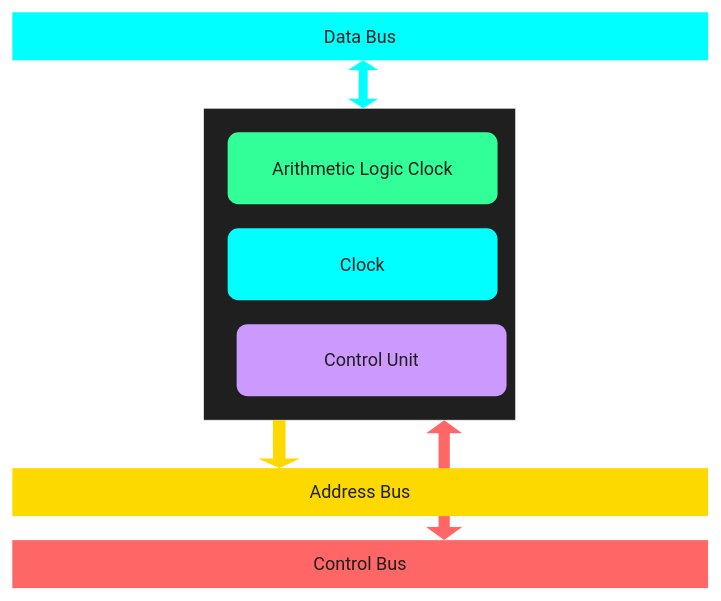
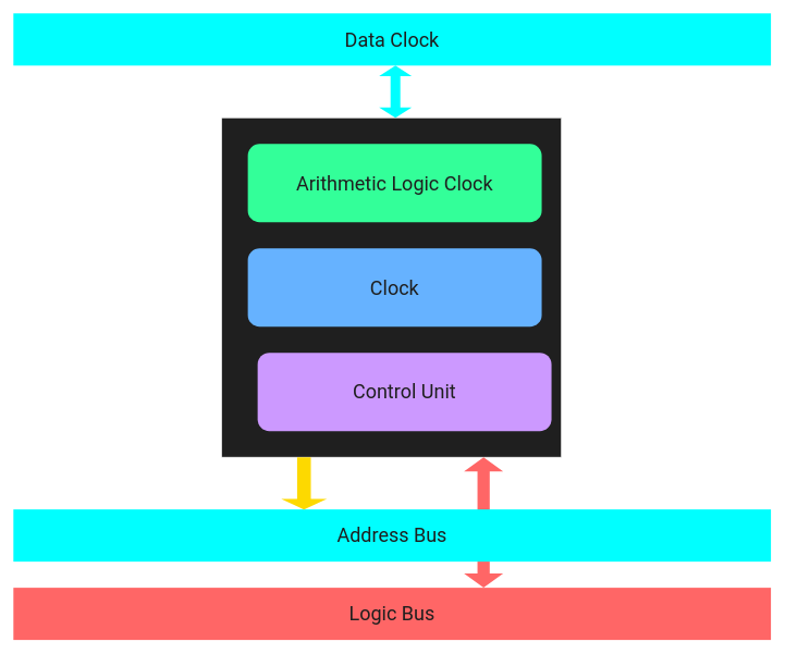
  <mxCell id="0" />
  <mxCell id="1" parent="0" />
  <mxCell id="2" value="" style="rounded=0;whiteSpace=wrap;html=1;fontSize=20;fontColor=#F1F1F1;strokeColor=#F1F1F1;fillColor=#1F1F1F;" parent="1" vertex="1"><mxGeometry x="339" width="520" height="520" as="geometry" y="180" /></mxCell>
  <mxCell id="3" value="&lt;font style=&quot;font-size: 30px;&quot;&gt;Arithmetic Logic Clock&lt;/font&gt;" style="rounded=1;whiteSpace=wrap;html=1;fontFamily=Roboto;fontSource=https%3A%2F%2Ffonts.googleapis.com%2Fcss%3Ffamily%3DRoboto;fontSize=30;fontColor=#1F1F1F;fillColor=#33FF99;strokeColor=none;" parent="1" vertex="1"><mxGeometry x="379" y="220" width="450" height="120" as="geometry" /></mxCell>
- <mxCell id="4" value="Clock" style="rounded=1;whiteSpace=wrap;html=1;fontSize=30;fontFamily=Roboto;fontSource=https%3A%2F%2Ffonts.googleapis.com%2Fcss%3Ffamily%3DRoboto;fontColor=#1F1F1F;fillColor=#00ffff;strokeColor=none;" parent="1" vertex="1"><mxGeometry x="379" y="380" width="450" height="120" as="geometry" /></mxCell>
+ <mxCell id="4" value="Clock" style="rounded=1;whiteSpace=wrap;html=1;fontSize=30;fontFamily=Roboto;fontSource=https%3A%2F%2Ffonts.googleapis.com%2Fcss%3Ffamily%3DRoboto;fontColor=#1F1F1F;fillColor=#66B2FF;strokeColor=none;" parent="1" vertex="1"><mxGeometry x="379" y="380" width="450" height="120" as="geometry" /></mxCell>
  <mxCell id="5" value="Control Unit" style="rounded=1;whiteSpace=wrap;html=1;fontFamily=Roboto;fontSource=https%3A%2F%2Ffonts.googleapis.com%2Fcss%3Ffamily%3DRoboto;fontSize=30;fontColor=#1F1F1F;fillColor=#CC99FF;strokeColor=none;" parent="1" vertex="1"><mxGeometry x="394" y="540" width="450" height="120" as="geometry" /></mxCell>
  <mxCell id="6" value="" style="shape=doubleArrow;direction=south;whiteSpace=wrap;html=1;fontSize=20;fontColor=#F1F1F1;strokeColor=none;fillColor=#FF6666;arrowWidth=0.312;arrowSize=0.109;" parent="1" vertex="1"><mxGeometry x="710" y="700" width="60" height="200" as="geometry" /></mxCell>
- <mxCell id="7" value="&lt;font face=&quot;Roboto&quot; data-font-src=&quot;https://fonts.googleapis.com/css?family=Roboto&quot; style=&quot;font-size: 30px&quot;&gt;Address&amp;nbsp;Bus&lt;/font&gt;" style="rounded=0;whiteSpace=wrap;html=1;strokeColor=none;fillColor=#fdd900;fontColor=#1F1F1F;" parent="1" vertex="1"><mxGeometry y="780" width="1160" height="80" as="geometry" x="20" /></mxCell>
- <mxCell id="8" value="&lt;font data-font-src=&quot;https://fonts.googleapis.com/css?family=Roboto&quot; style=&quot;font-size: 30px;&quot;&gt;Control Bus&lt;/font&gt;" style="rounded=0;whiteSpace=wrap;html=1;strokeColor=none;fillColor=#FF6666;fontColor=#1F1F1F;fontFamily=Roboto;fontSource=https%3A%2F%2Ffonts.googleapis.com%2Fcss%3Ffamily%3DRoboto;fontSize=30;" parent="1" vertex="1"><mxGeometry y="900" width="1160" height="80" as="geometry" x="20" /></mxCell>
- <mxCell id="9" value="&lt;font data-font-src=&quot;https://fonts.googleapis.com/css?family=Roboto&quot; style=&quot;font-size: 30px;&quot;&gt;Data Bus&lt;/font&gt;" style="rounded=0;whiteSpace=wrap;html=1;strokeColor=none;fillColor=#00FFFF;fontColor=#1F1F1F;fontFamily=Roboto;fontSource=https%3A%2F%2Ffonts.googleapis.com%2Fcss%3Ffamily%3DRoboto;fontSize=30;" parent="1" vertex="1"><mxGeometry y="20" width="1160" height="80" as="geometry" x="20" /></mxCell>
+ <mxCell id="7" value="&lt;font face=&quot;Roboto&quot; data-font-src=&quot;https://fonts.googleapis.com/css?family=Roboto&quot; style=&quot;font-size: 30px&quot;&gt;Address&amp;nbsp;Bus&lt;/font&gt;" style="rounded=0;whiteSpace=wrap;html=1;strokeColor=none;fillColor=#00ffff;fontColor=#1F1F1F;" parent="1" vertex="1"><mxGeometry y="780" width="1160" height="80" as="geometry" x="20" /></mxCell>
+ <mxCell id="8" value="&lt;font data-font-src=&quot;https://fonts.googleapis.com/css?family=Roboto&quot; style=&quot;font-size: 30px;&quot;&gt;Logic Bus&lt;/font&gt;" style="rounded=0;whiteSpace=wrap;html=1;strokeColor=none;fillColor=#FF6666;fontColor=#1F1F1F;fontFamily=Roboto;fontSource=https%3A%2F%2Ffonts.googleapis.com%2Fcss%3Ffamily%3DRoboto;fontSize=30;" parent="1" vertex="1"><mxGeometry y="900" width="1160" height="80" as="geometry" x="20" /></mxCell>
+ <mxCell id="9" value="&lt;font data-font-src=&quot;https://fonts.googleapis.com/css?family=Roboto&quot; style=&quot;font-size: 30px;&quot;&gt;Data Clock&lt;/font&gt;" style="rounded=0;whiteSpace=wrap;html=1;strokeColor=none;fillColor=#00FFFF;fontColor=#1F1F1F;fontFamily=Roboto;fontSource=https%3A%2F%2Ffonts.googleapis.com%2Fcss%3Ffamily%3DRoboto;fontSize=30;" parent="1" vertex="1"><mxGeometry y="20" width="1160" height="80" as="geometry" x="20" /></mxCell>
  <mxCell id="10" value="" style="shape=doubleArrow;direction=south;whiteSpace=wrap;html=1;fontSize=20;fontColor=#F1F1F1;strokeColor=none;fillColor=#00FFFF;" parent="1" vertex="1"><mxGeometry x="580" y="100" width="50" height="80" as="geometry" /></mxCell>
  <mxCell id="11" value="" style="shape=singleArrow;direction=south;whiteSpace=wrap;html=1;fontSize=20;fontColor=#F1F1F1;strokeColor=none;fillColor=#FDD900;" parent="1" vertex="1"><mxGeometry x="430" y="700" width="70" height="80" as="geometry" /></mxCell>
